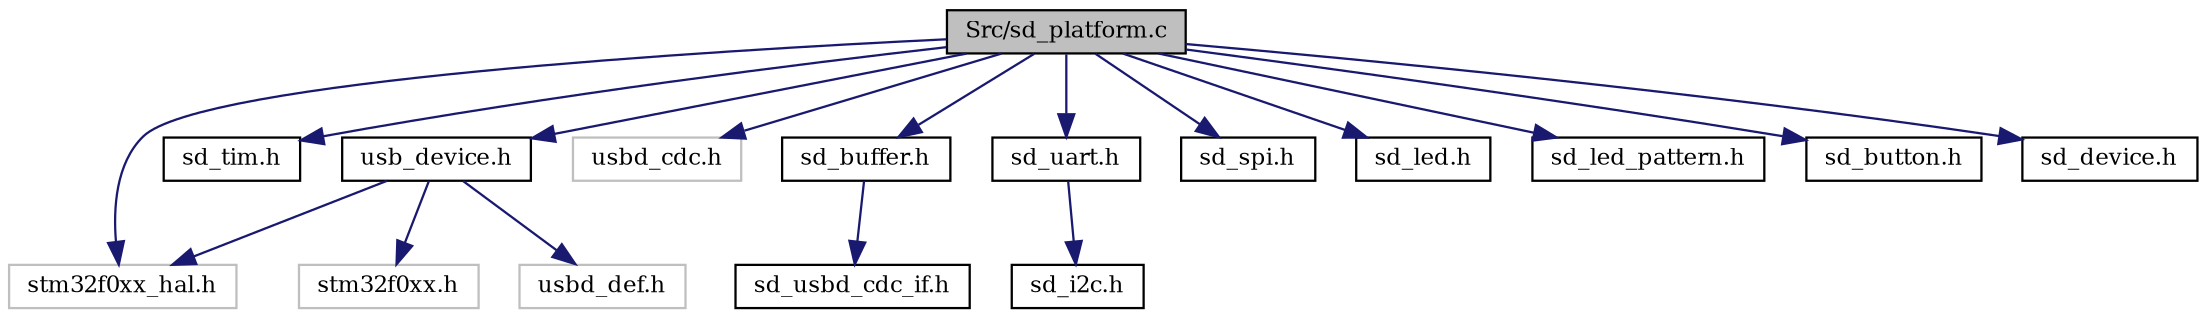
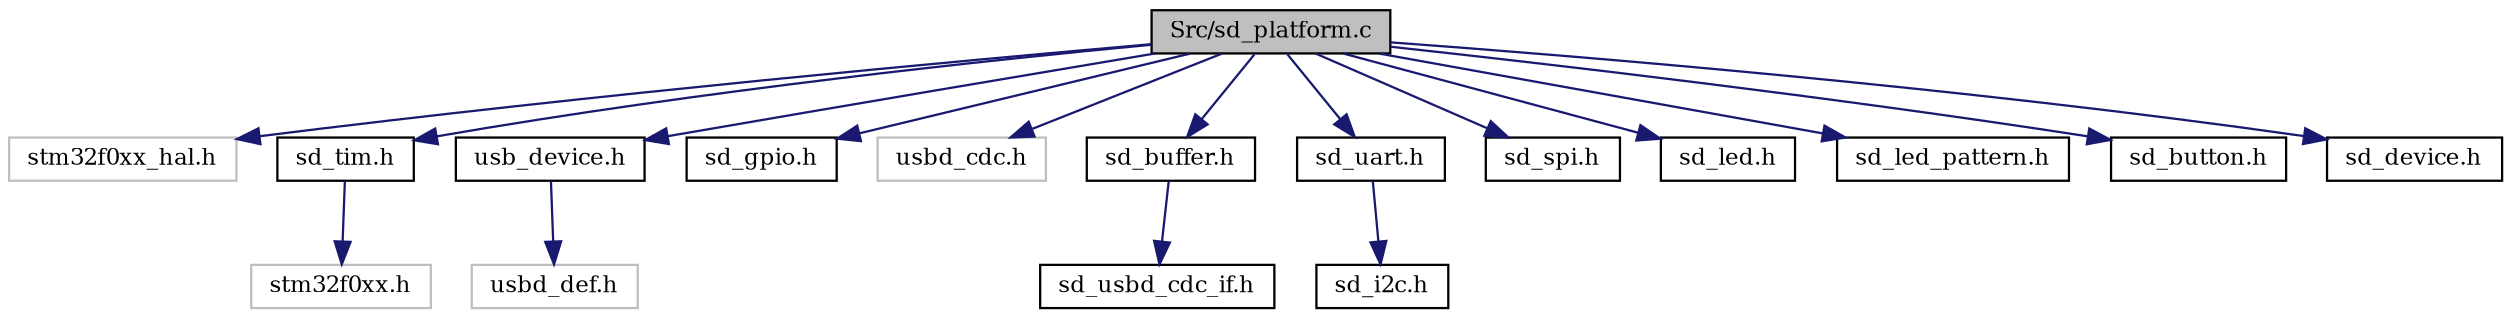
  digraph {
    fontname="DejaVu Serif"
    node [color=black fillcolor=white fontname="DejaVu Serif" fontsize=10 shape=record style=filled]
    edge [color=midnightblue fontname="DejaVu Serif" fontsize=10 labelfontname=Helvetica labelfontsize=10 style=solid]
    n1 [fillcolor=grey75 fontcolor=black height=0.2 label="Src/sd_platform.c" width=0.4]
    n2 [color=grey75 height=0.2 label="stm32f0xx_hal.h" width=0.4]
    n3 [height=0.2 label="sd_tim.h" width=0.4]
    n4 [height=0.2 label="usb_device.h" width=0.4]
+   n5 [height=0.2 label="sd_gpio.h" width=0.4]
    n6 [color=grey75 height=0.2 label="usbd_cdc.h" width=0.4]
    n7 [height=0.2 label="sd_buffer.h" width=0.4]
    n8 [height=0.2 label="sd_uart.h" width=0.4]
    n9 [height=0.2 label="sd_spi.h" width=0.4]
    n10 [height=0.2 label="sd_led.h" width=0.4]
    n11 [height=0.2 label="sd_led_pattern.h" width=0.4]
    n12 [height=0.2 label="sd_button.h" width=0.4]
    n13 [height=0.2 label="sd_device.h" width=0.4]
    n14 [color=grey75 height=0.2 label="stm32f0xx.h" width=0.4]
    n15 [color=grey75 height=0.2 label="usbd_def.h" width=0.4]
    n16 [height=0.2 label="sd_usbd_cdc_if.h" width=0.4]
    n17 [height=0.2 label="sd_i2c.h" width=0.4]
    n1 -> n2
    n1 -> n3
    n1 -> n4
+   n1 -> n5
    n1 -> n6
    n1 -> n7
    n1 -> n8
    n1 -> n9
    n1 -> n10
    n1 -> n11
    n1 -> n12
    n1 -> n13
-   n4 -> n2
-   n4 -> n14
+   n3 -> n14
    n4 -> n15
    n7 -> n16
    n8 -> n17
  }
